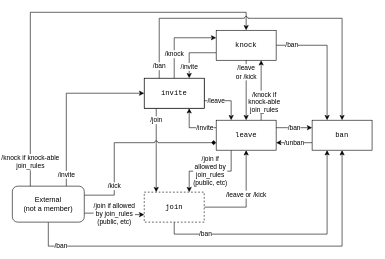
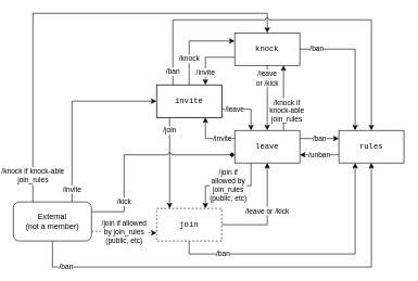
  <mxCell id="0" />
  <mxCell id="1" parent="0" />
  <mxCell id="2" value="/join" style="edgeStyle=orthogonalEdgeStyle;rounded=0;orthogonalLoop=1;jettySize=auto;html=1;" parent="1" source="3" target="6" edge="1"><mxGeometry x="-0.714" relative="1" as="geometry"><Array as="points"><mxPoint x="260" y="240" /><mxPoint x="260" y="240" /></Array><mxPoint as="offset" /></mxGeometry></mxCell>
  <mxCell id="3" value="invite" style="rounded=0;whiteSpace=wrap;html=1;" parent="1" vertex="1"><mxGeometry x="240" y="130" width="100" height="50" as="geometry" /></mxCell>
  <mxCell id="4" value="/leave or /kick" style="edgeStyle=orthogonalEdgeStyle;rounded=0;orthogonalLoop=1;jettySize=auto;html=1;" parent="1" source="6" target="12" edge="1"><mxGeometry x="0.097" relative="1" as="geometry"><mxPoint as="offset" /></mxGeometry></mxCell>
  <mxCell id="5" value="/ban" style="edgeStyle=orthogonalEdgeStyle;rounded=0;orthogonalLoop=1;jettySize=auto;html=1;exitX=0.5;exitY=1;exitDx=0;exitDy=0;entryX=0.25;entryY=1;entryDx=0;entryDy=0;" parent="1" source="6" target="8" edge="1"><mxGeometry x="-0.654" relative="1" as="geometry"><mxPoint as="offset" /></mxGeometry></mxCell>
  <mxCell id="6" value="join" style="rounded=0;whiteSpace=wrap;html=1;fontFamily=Courier New;dashed=1;" parent="1" vertex="1"><mxGeometry x="240" y="320" width="100" height="50" as="geometry" /></mxCell>
  <mxCell id="7" value="/unban" style="edgeStyle=orthogonalEdgeStyle;rounded=0;orthogonalLoop=1;jettySize=auto;html=1;exitX=0;exitY=0.75;exitDx=0;exitDy=0;entryX=1;entryY=0.75;entryDx=0;entryDy=0;" parent="1" source="8" target="12" edge="1"><mxGeometry relative="1" as="geometry" /></mxCell>
- <mxCell id="8" value="ban" style="rounded=0;whiteSpace=wrap;html=1;fontFamily=Courier New;" parent="1" vertex="1"><mxGeometry x="520" y="200" width="100" height="50" as="geometry" /></mxCell>
+ <mxCell id="8" value="rules" style="rounded=0;whiteSpace=wrap;html=1;fontFamily=Courier New;" parent="1" vertex="1"><mxGeometry x="520" y="200" width="100" height="50" as="geometry" /></mxCell>
  <mxCell id="9" value="/join if&lt;br&gt;allowed by&lt;br&gt;join_rules&lt;br&gt;(public, etc)" style="edgeStyle=orthogonalEdgeStyle;rounded=0;orthogonalLoop=1;jettySize=auto;html=1;exitX=0.25;exitY=1;exitDx=0;exitDy=0;entryX=0.75;entryY=0;entryDx=0;entryDy=0;" parent="1" source="12" target="6" edge="1"><mxGeometry relative="1" as="geometry" /></mxCell>
  <mxCell id="10" value="/invite" style="edgeStyle=orthogonalEdgeStyle;rounded=0;orthogonalLoop=1;jettySize=auto;html=1;entryX=0.75;entryY=1;entryDx=0;entryDy=0;exitX=0;exitY=0.25;exitDx=0;exitDy=0;" parent="1" source="12" target="21" edge="1"><mxGeometry x="-0.5" relative="1" as="geometry"><mxPoint as="offset" /></mxGeometry></mxCell>
  <mxCell id="11" value="/ban" style="edgeStyle=orthogonalEdgeStyle;rounded=0;orthogonalLoop=1;jettySize=auto;html=1;exitX=1;exitY=0.25;exitDx=0;exitDy=0;entryX=0;entryY=0.25;entryDx=0;entryDy=0;" parent="1" source="12" target="8" edge="1"><mxGeometry relative="1" as="geometry" /></mxCell>
  <mxCell id="12" value="leave" style="rounded=0;whiteSpace=wrap;html=1;fontFamily=Courier New;" parent="1" vertex="1"><mxGeometry x="360" y="200" width="100" height="50" as="geometry" /></mxCell>
  <mxCell id="13" value="/invite" style="edgeStyle=orthogonalEdgeStyle;rounded=0;orthogonalLoop=1;jettySize=auto;html=1;exitX=0.75;exitY=0;exitDx=0;exitDy=0;entryX=0;entryY=0.5;entryDx=0;entryDy=0;" parent="1" source="23" target="21" edge="1"><mxGeometry x="-0.868" relative="1" as="geometry"><mxPoint x="140" y="155" as="sourcePoint" /><mxPoint as="offset" /></mxGeometry></mxCell>
- <mxCell id="14" value="/join if allowed&lt;br&gt;by join_rules&lt;br&gt;(public, etc)" style="edgeStyle=orthogonalEdgeStyle;rounded=0;orthogonalLoop=1;jettySize=auto;html=1;exitX=1;exitY=0.75;exitDx=0;exitDy=0;entryX=0;entryY=0.75;entryDx=0;entryDy=0;" parent="1" source="23" target="6" edge="1"><mxGeometry relative="1" as="geometry"><mxPoint x="140" y="345" as="sourcePoint" /><Array as="points"><mxPoint x="190" y="355" /><mxPoint x="190" y="358" /></Array></mxGeometry></mxCell>
+ <mxCell id="14" value="/join if allowed&lt;br&gt;by join_rules&lt;br&gt;(public, etc)" style="edgeStyle=orthogonalEdgeStyle;rounded=0;orthogonalLoop=1;jettySize=auto;html=1;exitX=1;exitY=0.75;exitDx=0;exitDy=0;entryX=0;entryY=0.75;entryDx=0;entryDy=0;dashed=1;" parent="1" source="23" target="6" edge="1"><mxGeometry relative="1" as="geometry"><mxPoint x="140" y="345" as="sourcePoint" /><Array as="points"><mxPoint x="190" y="355" /><mxPoint x="190" y="358" /></Array></mxGeometry></mxCell>
  <mxCell id="15" value="/ban" style="edgeStyle=orthogonalEdgeStyle;rounded=0;orthogonalLoop=1;jettySize=auto;html=1;entryX=0.5;entryY=1;entryDx=0;entryDy=0;exitX=0.5;exitY=1;exitDx=0;exitDy=0;" parent="1" source="23" target="8" edge="1"><mxGeometry x="-0.823" relative="1" as="geometry"><mxPoint x="140" y="425" as="sourcePoint" /><Array as="points"><mxPoint x="80" y="410" /><mxPoint x="570" y="410" /></Array><mxPoint as="offset" /></mxGeometry></mxCell>
  <mxCell id="16" value="/invite" style="edgeStyle=orthogonalEdgeStyle;rounded=0;orthogonalLoop=1;jettySize=auto;html=1;exitX=0;exitY=0.75;exitDx=0;exitDy=0;entryX=0.75;entryY=0;entryDx=0;entryDy=0;fontFamily=Helvetica;" parent="1" source="18" target="21" edge="1"><mxGeometry x="0.543" relative="1" as="geometry"><Array as="points"><mxPoint x="315" y="88" /></Array><mxPoint as="offset" /></mxGeometry></mxCell>
  <mxCell id="17" value="/ban" style="edgeStyle=orthogonalEdgeStyle;rounded=0;orthogonalLoop=1;jettySize=auto;html=1;exitX=1;exitY=0.5;exitDx=0;exitDy=0;entryX=0.25;entryY=0;entryDx=0;entryDy=0;fontFamily=Helvetica;" parent="1" source="18" target="8" edge="1"><mxGeometry x="-0.755" relative="1" as="geometry"><mxPoint as="offset" /></mxGeometry></mxCell>
  <mxCell id="18" value="knock" style="rounded=0;whiteSpace=wrap;html=1;fontFamily=Courier New;" parent="1" vertex="1"><mxGeometry x="360" y="50" width="100" height="50" as="geometry" /></mxCell>
  <mxCell id="19" value="/knock" style="edgeStyle=orthogonalEdgeStyle;rounded=0;orthogonalLoop=1;jettySize=auto;html=1;exitX=0.5;exitY=0;exitDx=0;exitDy=0;entryX=0;entryY=0.25;entryDx=0;entryDy=0;" edge="1" parent="1" source="21" target="18"><mxGeometry x="-0.418" relative="1" as="geometry"><mxPoint as="offset" /></mxGeometry></mxCell>
  <mxCell id="20" value="/leave" style="edgeStyle=orthogonalEdgeStyle;rounded=0;orthogonalLoop=1;jettySize=auto;html=1;exitX=1;exitY=0.75;exitDx=0;exitDy=0;entryX=0.25;entryY=0;entryDx=0;entryDy=0;" edge="1" parent="1" source="21" target="12"><mxGeometry x="-0.484" relative="1" as="geometry"><mxPoint as="offset" /></mxGeometry></mxCell>
  <mxCell id="21" value="invite" style="rounded=0;whiteSpace=wrap;html=1;fontFamily=Courier New;" parent="1" vertex="1"><mxGeometry x="240" y="130" width="100" height="50" as="geometry" /></mxCell>
  <mxCell id="22" value="/kick" style="edgeStyle=orthogonalEdgeStyle;rounded=0;jumpStyle=arc;orthogonalLoop=1;jettySize=auto;html=1;exitX=1;exitY=0.25;exitDx=0;exitDy=0;entryX=0;entryY=0.75;entryDx=0;entryDy=0;endArrow=diamond;" edge="1" parent="1" source="23" target="12"><mxGeometry x="-0.577" relative="1" as="geometry"><Array as="points"><mxPoint x="190" y="325" /><mxPoint x="190" y="238" /></Array><mxPoint as="offset" /></mxGeometry></mxCell>
  <mxCell id="23" value="External &lt;br&gt;(not a member)" style="rounded=1;whiteSpace=wrap;html=1;fontFamily=Helvetica;" parent="1" vertex="1"><mxGeometry x="20" y="310" width="120" height="60" as="geometry" /></mxCell>
  <mxCell id="24" value="/knock if knock-able&lt;br&gt;join_rules" style="edgeStyle=orthogonalEdgeStyle;rounded=0;orthogonalLoop=1;jettySize=auto;html=1;exitX=0.25;exitY=0;exitDx=0;exitDy=0;entryX=0.5;entryY=0;entryDx=0;entryDy=0;fontFamily=Helvetica;jumpStyle=none;jumpSize=7;" parent="1" source="23" target="18" edge="1"><mxGeometry x="-0.882" relative="1" as="geometry"><Array as="points"><mxPoint x="50" y="20" /><mxPoint x="410" y="20" /></Array><mxPoint as="offset" /></mxGeometry></mxCell>
  <mxCell id="25" value="/ban" style="edgeStyle=orthogonalEdgeStyle;rounded=0;orthogonalLoop=1;jettySize=auto;html=1;exitX=0.25;exitY=0;exitDx=0;exitDy=0;entryX=0.5;entryY=0;entryDx=0;entryDy=0;jumpStyle=arc;" parent="1" source="21" target="8" edge="1"><mxGeometry x="-0.93" relative="1" as="geometry"><Array as="points"><mxPoint x="265" y="30" /><mxPoint x="570" y="30" /></Array><mxPoint as="offset" /></mxGeometry></mxCell>
  <mxCell id="26" value="/leave&lt;br&gt;or /kick" style="edgeStyle=orthogonalEdgeStyle;rounded=0;orthogonalLoop=1;jettySize=auto;html=1;exitX=0.5;exitY=1;exitDx=0;exitDy=0;entryX=0.5;entryY=0;entryDx=0;entryDy=0;fontFamily=Helvetica;" parent="1" source="18" target="12" edge="1"><mxGeometry x="-0.6" relative="1" as="geometry"><mxPoint as="offset" /></mxGeometry></mxCell>
  <mxCell id="27" value="/knock if&lt;br&gt;knock-able&lt;br&gt;join_rules&lt;br&gt;" style="edgeStyle=orthogonalEdgeStyle;rounded=0;orthogonalLoop=1;jettySize=auto;html=1;exitX=0.75;exitY=0;exitDx=0;exitDy=0;entryX=0.75;entryY=1;entryDx=0;entryDy=0;" parent="1" source="12" target="18" edge="1"><mxGeometry x="-0.4" y="-5" relative="1" as="geometry"><mxPoint as="offset" /></mxGeometry></mxCell>
